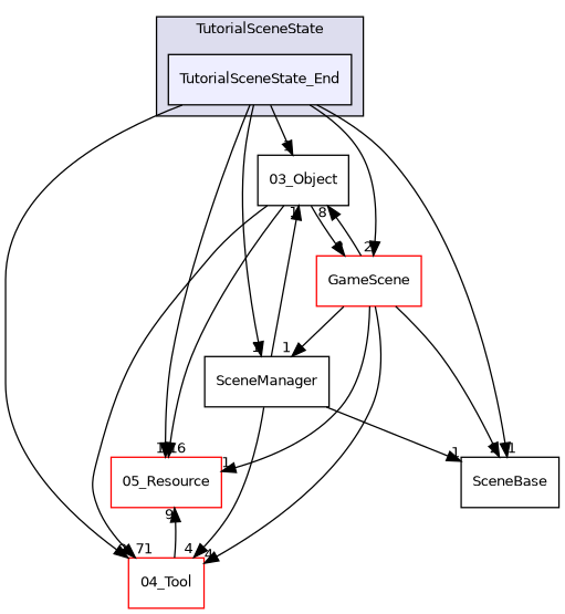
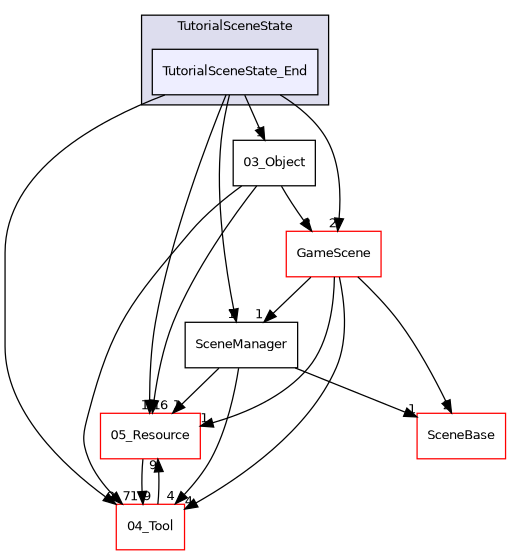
  digraph {
    compound=true
    node [fillcolor=white fontname=Helvetica fontsize=10 shape=box style=filled]
    edge [headlabel=1 labeldistance=1.5 labelfontname=Helvetica labelfontsize=10]
    n1 [fillcolor="#eeeeff" label=TutorialSceneState_End pencolor=black]
    n2 [color=black label="03_Object"]
    n3 [color=red label="05_Resource"]
    n4 [label=SceneManager fillcolor="" style=""]
    n5 [color=red label="04_Tool"]
-   n6 [label=SceneBase fillcolor="" style=""]
+   n6 [label=SceneBase color=red fillcolor="" style=""]
    n7 [color=red label=GameScene]
    subgraph cluster_1 {
      bgcolor="#ddddee"
      fontname=Helvetica
      fontsize=10
      label=TutorialSceneState
      pencolor=black
      n1
    }
    n1 -> n2
    n1 -> n3
    n1 -> n4
    n1 -> n5 [headlabel=2]
-   n1 -> n6
    n1 -> n7 [headlabel=2]
    n2 -> n3 [headlabel=16]
    n2 -> n5 [headlabel=71]
    n2 -> n7 [headlabel=3]
-   n4 -> n2
+   n3 -> n5 [headlabel=9]
+   n4 -> n3
    n4 -> n5 [headlabel=4]
    n4 -> n6
    n5 -> n3 [headlabel=9]
-   n7 -> n2 [headlabel=8]
    n7 -> n3
    n7 -> n4
    n7 -> n5 [headlabel=4]
    n7 -> n6 [headlabel=2]
  }
